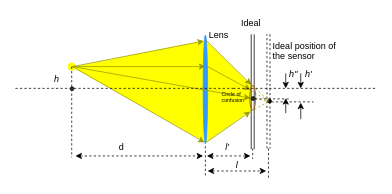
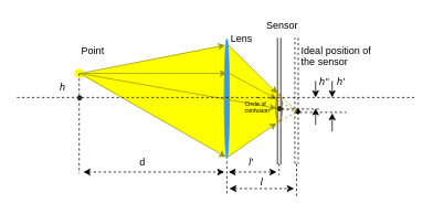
  <mxCell id="0" />
  <mxCell id="1" parent="0" />
  <mxCell id="2" value="" style="rounded=0;whiteSpace=wrap;html=1;strokeColor=#FFFF00;fillColor=#FFFF00;gradientColor=none;fontSize=7;" parent="1" vertex="1"><mxGeometry x="283" y="114" width="50" height="30" as="geometry" /></mxCell>
  <mxCell id="3" value="" style="triangle;whiteSpace=wrap;html=1;strokeColor=#FFFF00;fillColor=#FFFF00;gradientColor=none;" parent="1" vertex="1"><mxGeometry x="273" y="53" width="61" height="121" as="geometry" /></mxCell>
  <mxCell id="4" value="" style="ellipse;whiteSpace=wrap;html=1;strokeColor=#FFFF00;fillColor=#FFFF00;gradientColor=none;" parent="1" vertex="1"><mxGeometry x="90" y="83" width="10" height="10" as="geometry" /></mxCell>
  <mxCell id="5" value="" style="triangle;whiteSpace=wrap;html=1;strokeColor=#FFFF00;fillColor=#FFFF00;gradientColor=none;direction=west;rotation=9;" parent="1" vertex="1"><mxGeometry x="96" y="40" width="167" height="124" as="geometry" /></mxCell>
  <mxCell id="6" value="" style="triangle;whiteSpace=wrap;html=1;strokeColor=#FFFF00;fillColor=#FFFF00;gradientColor=none;direction=north;rotation=30;" parent="1" vertex="1"><mxGeometry x="185" y="52" width="121" height="112" as="geometry" /></mxCell>
  <mxCell id="7" value="" style="endArrow=classic;html=1;shadow=0;strokeColor=#999900;endFill=1;" parent="1" edge="1"><mxGeometry width="50" height="50" relative="1" as="geometry"><mxPoint x="96" y="88" as="sourcePoint" /><mxPoint x="273" y="88" as="targetPoint" /></mxGeometry></mxCell>
  <mxCell id="8" value="" style="triangle;whiteSpace=wrap;html=1;strokeColor=#FFFF00;fillColor=#FFFF00;gradientColor=none;direction=east;rotation=359;" parent="1" vertex="1"><mxGeometry x="273" y="105" width="61" height="83" as="geometry" /></mxCell>
  <mxCell id="9" value="" style="endArrow=classic;html=1;shadow=0;strokeColor=#999900;endFill=1;" parent="1" edge="1"><mxGeometry width="50" height="50" relative="1" as="geometry"><mxPoint x="96" y="88" as="sourcePoint" /><mxPoint x="272" y="189" as="targetPoint" /></mxGeometry></mxCell>
  <mxCell id="10" value="" style="ellipse;whiteSpace=wrap;html=1;strokeColor=#3399FF;fillColor=#3399FF;gradientColor=none;" parent="1" vertex="1"><mxGeometry x="270" y="46" width="6" height="145" as="geometry" /></mxCell>
  <mxCell id="11" value="" style="endArrow=classic;html=1;shadow=0;strokeColor=#999900;endFill=1;" parent="1" edge="1"><mxGeometry width="50" height="50" relative="1" as="geometry"><mxPoint x="276" y="88" as="sourcePoint" /><mxPoint x="333" y="119" as="targetPoint" /></mxGeometry></mxCell>
  <mxCell id="12" value="" style="endArrow=classic;html=1;shadow=0;strokeColor=#999900;endFill=1;" parent="1" edge="1"><mxGeometry width="50" height="50" relative="1" as="geometry"><mxPoint x="96" y="88" as="sourcePoint" /><mxPoint x="333" y="130" as="targetPoint" /></mxGeometry></mxCell>
  <mxCell id="13" value="" style="endArrow=classic;html=1;shadow=0;strokeColor=#999900;endFill=1;" parent="1" edge="1"><mxGeometry width="50" height="50" relative="1" as="geometry"><mxPoint x="274" y="189" as="sourcePoint" /><mxPoint x="333" y="148" as="targetPoint" /></mxGeometry></mxCell>
  <mxCell id="14" value="" style="endArrow=none;dashed=1;html=1;shadow=0;strokeColor=#000000;" parent="1" edge="1"><mxGeometry width="50" height="50" relative="1" as="geometry"><mxPoint x="20" y="117" as="sourcePoint" /><mxPoint x="310" y="117" as="targetPoint" /></mxGeometry></mxCell>
  <mxCell id="15" value="" style="endArrow=classic;html=1;shadow=0;strokeColor=#999900;endFill=1;" parent="1" edge="1"><mxGeometry width="50" height="50" relative="1" as="geometry"><mxPoint x="96" y="88" as="sourcePoint" /><mxPoint x="271" y="54" as="targetPoint" /></mxGeometry></mxCell>
  <mxCell id="16" value="" style="endArrow=classic;html=1;shadow=0;strokeColor=#999900;endFill=1;exitX=0.633;exitY=0.048;exitDx=0;exitDy=0;exitPerimeter=0;" parent="1" source="10" edge="1"><mxGeometry width="50" height="50" relative="1" as="geometry"><mxPoint x="70" y="217" as="sourcePoint" /><mxPoint x="334" y="112" as="targetPoint" /></mxGeometry></mxCell>
  <mxCell id="17" value="" style="shape=link;html=1;shadow=0;startArrow=classic;startFill=1;endArrow=classic;endFill=1;strokeColor=#000000;dashed=1;" parent="1" edge="1"><mxGeometry width="50" height="50" relative="1" as="geometry"><mxPoint x="357" y="45" as="sourcePoint" /><mxPoint x="357" y="197" as="targetPoint" /></mxGeometry></mxCell>
+ <mxCell id="18" value="Point&lt;br&gt;" style="text;html=1;resizable=0;points=[];autosize=1;align=left;verticalAlign=top;spacingTop=-4;" parent="1" vertex="1"><mxGeometry x="96" y="51" width="40" height="20" as="geometry" /></mxCell>
  <mxCell id="19" value="Ideal position of &lt;br&gt;&lt;div style=&quot;text-align: justify&quot;&gt;&lt;span&gt;the sensor&lt;/span&gt;&lt;/div&gt;" style="text;html=1;resizable=0;points=[];autosize=1;align=left;verticalAlign=top;spacingTop=-4;" parent="1" vertex="1"><mxGeometry x="361" y="51" width="100" height="30" as="geometry" /></mxCell>
  <mxCell id="20" value="Lens" style="text;html=1;resizable=0;points=[];autosize=1;align=left;verticalAlign=top;spacingTop=-4;" parent="1" vertex="1"><mxGeometry x="276" y="36" width="40" height="20" as="geometry" /></mxCell>
  <mxCell id="21" value="" style="endArrow=none;dashed=1;html=1;shadow=0;strokeColor=#000000;" parent="1" edge="1"><mxGeometry width="50" height="50" relative="1" as="geometry"><mxPoint x="310" y="117" as="sourcePoint" /><mxPoint x="500" y="117" as="targetPoint" /></mxGeometry></mxCell>
  <mxCell id="22" value="" style="ellipse;whiteSpace=wrap;html=1;aspect=fixed;strokeColor=#000000;fillColor=#000000;gradientColor=none;direction=south;" parent="1" vertex="1"><mxGeometry x="356" y="131.5" width="5" height="5" as="geometry" /></mxCell>
  <mxCell id="23" value="" style="shape=link;html=1;shadow=0;startArrow=openThin;startFill=0;endArrow=openThin;endFill=0;strokeColor=#000000;fontSize=7;" parent="1" edge="1"><mxGeometry width="50" height="50" relative="1" as="geometry"><mxPoint x="336" y="198" as="sourcePoint" /><mxPoint x="336" y="45" as="targetPoint" /></mxGeometry></mxCell>
  <mxCell id="24" value="" style="endArrow=none;dashed=1;html=1;shadow=0;strokeColor=#999900;fontSize=7;" parent="1" edge="1"><mxGeometry width="50" height="50" relative="1" as="geometry"><mxPoint x="335" y="113" as="sourcePoint" /><mxPoint x="358" y="134" as="targetPoint" /></mxGeometry></mxCell>
  <mxCell id="25" value="" style="endArrow=none;dashed=1;html=1;shadow=0;strokeColor=#999900;fontSize=7;exitX=1.009;exitY=0.202;exitDx=0;exitDy=0;exitPerimeter=0;" parent="1" source="2" edge="1"><mxGeometry width="50" height="50" relative="1" as="geometry"><mxPoint x="410" y="177" as="sourcePoint" /><mxPoint x="358" y="134" as="targetPoint" /></mxGeometry></mxCell>
  <mxCell id="26" value="" style="endArrow=none;dashed=1;html=1;shadow=0;strokeColor=#999900;fontSize=7;" parent="1" edge="1"><mxGeometry width="50" height="50" relative="1" as="geometry"><mxPoint x="333" y="148" as="sourcePoint" /><mxPoint x="358" y="134" as="targetPoint" /></mxGeometry></mxCell>
  <mxCell id="27" value="" style="endArrow=none;dashed=1;html=1;shadow=0;strokeColor=#999900;fontSize=7;" parent="1" edge="1"><mxGeometry width="50" height="50" relative="1" as="geometry"><mxPoint x="333" y="130" as="sourcePoint" /><mxPoint x="358" y="134" as="targetPoint" /></mxGeometry></mxCell>
  <mxCell id="28" value="" style="ellipse;whiteSpace=wrap;html=1;strokeColor=#994C00;fillColor=none;gradientColor=none;fontSize=7;" parent="1" vertex="1"><mxGeometry x="332" y="113" width="8" height="33" as="geometry" /></mxCell>
  <mxCell id="29" value="&lt;div style=&quot;text-align: justify&quot;&gt;&lt;span&gt;Circle of&lt;/span&gt;&lt;/div&gt;&lt;div style=&quot;text-align: justify&quot;&gt;&lt;span&gt;confusion&lt;/span&gt;&lt;/div&gt;" style="text;html=1;resizable=0;points=[];autosize=1;align=left;verticalAlign=top;spacingTop=-4;fontSize=7;" parent="1" vertex="1"><mxGeometry x="293" y="118.5" width="50" height="20" as="geometry" /></mxCell>
- <mxCell id="30" value="Ideal&lt;br style=&quot;font-size: 12px;&quot;&gt;" style="text;html=1;resizable=0;points=[];autosize=1;align=left;verticalAlign=top;spacingTop=-4;fontSize=12;" parent="1" vertex="1"><mxGeometry x="318.5" y="20" width="40" height="16" as="geometry" /></mxCell>
+ <mxCell id="30" value="Sensor&lt;br style=&quot;font-size: 12px;&quot;&gt;" style="text;html=1;resizable=0;points=[];autosize=1;align=left;verticalAlign=top;spacingTop=-4;fontSize=12;" parent="1" vertex="1"><mxGeometry x="318.5" y="20" width="40" height="16" as="geometry" /></mxCell>
  <mxCell id="31" value="" style="endArrow=none;dashed=1;html=1;" edge="1" parent="1"><mxGeometry width="50" height="50" relative="1" as="geometry"><mxPoint x="95" y="88" as="sourcePoint" /><mxPoint x="95" y="209" as="targetPoint" /></mxGeometry></mxCell>
  <mxCell id="32" value="" style="endArrow=none;dashed=1;html=1;" edge="1" parent="1"><mxGeometry width="50" height="50" relative="1" as="geometry"><mxPoint x="273" y="194" as="sourcePoint" /><mxPoint x="273" y="236" as="targetPoint" /></mxGeometry></mxCell>
  <mxCell id="33" value="" style="endArrow=none;dashed=1;html=1;" edge="1" parent="1"><mxGeometry width="50" height="50" relative="1" as="geometry"><mxPoint x="357" y="197" as="sourcePoint" /><mxPoint x="357" y="236" as="targetPoint" /></mxGeometry></mxCell>
  <mxCell id="34" value="h" style="text;html=1;resizable=0;points=[];autosize=1;align=left;verticalAlign=top;spacingTop=-4;fontStyle=2" vertex="1" parent="1"><mxGeometry x="70" y="95" width="20" height="20" as="geometry" /></mxCell>
  <mxCell id="35" value="" style="endArrow=classic;dashed=1;html=1;endFill=1;startArrow=classic;startFill=1;" edge="1" parent="1"><mxGeometry width="50" height="50" relative="1" as="geometry"><mxPoint x="100" y="207" as="sourcePoint" /><mxPoint x="270" y="207" as="targetPoint" /></mxGeometry></mxCell>
- <mxCell id="36" value="d" style="text;html=1;resizable=0;points=[];autosize=1;align=left;verticalAlign=top;spacingTop=-4;" vertex="1" parent="1"><mxGeometry x="156" y="186" width="20" height="20" as="geometry" /></mxCell>
+ <mxCell id="36" value="d" style="text;html=1;resizable=0;points=[];autosize=1;align=left;verticalAlign=top;spacingTop=-4;" vertex="1" parent="1"><mxGeometry x="166" y="186" width="20" height="20" as="geometry" /></mxCell>
  <mxCell id="37" value="" style="endArrow=none;dashed=1;html=1;" edge="1" parent="1"><mxGeometry width="50" height="50" relative="1" as="geometry"><mxPoint x="336" y="197" as="sourcePoint" /><mxPoint x="336" y="211" as="targetPoint" /></mxGeometry></mxCell>
  <mxCell id="38" value="" style="endArrow=classic;dashed=1;html=1;endFill=1;startArrow=classic;startFill=1;" edge="1" parent="1"><mxGeometry width="50" height="50" relative="1" as="geometry"><mxPoint x="275" y="207" as="sourcePoint" /><mxPoint x="333" y="207" as="targetPoint" /></mxGeometry></mxCell>
  <mxCell id="39" value="&lt;i&gt;l'&lt;/i&gt;" style="text;html=1;resizable=0;points=[];autosize=1;align=left;verticalAlign=top;spacingTop=-4;" vertex="1" parent="1"><mxGeometry x="298" y="186" width="20" height="20" as="geometry" /></mxCell>
  <mxCell id="40" value="" style="endArrow=classic;dashed=1;html=1;endFill=1;startArrow=classic;startFill=1;" edge="1" parent="1"><mxGeometry width="50" height="50" relative="1" as="geometry"><mxPoint x="276" y="227" as="sourcePoint" /><mxPoint x="354" y="227" as="targetPoint" /></mxGeometry></mxCell>
  <mxCell id="41" value="&lt;i&gt;l&lt;/i&gt;" style="text;html=1;resizable=0;points=[];autosize=1;align=left;verticalAlign=top;spacingTop=-4;" vertex="1" parent="1"><mxGeometry x="312" y="209" width="20" height="20" as="geometry" /></mxCell>
  <mxCell id="42" value="" style="endArrow=none;dashed=1;html=1;" edge="1" parent="1"><mxGeometry width="50" height="50" relative="1" as="geometry"><mxPoint x="339" y="131" as="sourcePoint" /><mxPoint x="387" y="131" as="targetPoint" /></mxGeometry></mxCell>
  <mxCell id="43" value="" style="ellipse;whiteSpace=wrap;html=1;aspect=fixed;fillColor=#333333;" vertex="1" parent="1"><mxGeometry x="334" y="128" width="5" height="5" as="geometry" /></mxCell>
  <mxCell id="44" value="" style="endArrow=none;dashed=1;html=1;" edge="1" parent="1"><mxGeometry width="50" height="50" relative="1" as="geometry"><mxPoint x="361" y="135" as="sourcePoint" /><mxPoint x="417" y="135" as="targetPoint" /></mxGeometry></mxCell>
  <mxCell id="45" value="" style="endArrow=none;html=1;startArrow=classic;startFill=1;" edge="1" parent="1"><mxGeometry width="50" height="50" relative="1" as="geometry"><mxPoint x="380" y="130" as="sourcePoint" /><mxPoint x="380" y="150" as="targetPoint" /></mxGeometry></mxCell>
  <mxCell id="46" value="" style="endArrow=classic;html=1;endFill=1;" edge="1" parent="1"><mxGeometry width="50" height="50" relative="1" as="geometry"><mxPoint x="380" y="97" as="sourcePoint" /><mxPoint x="380" y="117" as="targetPoint" /></mxGeometry></mxCell>
  <mxCell id="47" value="&lt;i&gt;h''&lt;/i&gt;" style="text;html=1;resizable=0;points=[];autosize=1;align=left;verticalAlign=top;spacingTop=-4;" vertex="1" parent="1"><mxGeometry x="383" y="88" width="30" height="20" as="geometry" /></mxCell>
  <mxCell id="48" value="" style="endArrow=none;html=1;startArrow=classic;startFill=1;" edge="1" parent="1"><mxGeometry width="50" height="50" relative="1" as="geometry"><mxPoint x="400" y="136" as="sourcePoint" /><mxPoint x="400" y="158" as="targetPoint" /></mxGeometry></mxCell>
  <mxCell id="49" value="" style="endArrow=classic;html=1;endFill=1;" edge="1" parent="1"><mxGeometry width="50" height="50" relative="1" as="geometry"><mxPoint x="400" y="97" as="sourcePoint" /><mxPoint x="400" y="117" as="targetPoint" /></mxGeometry></mxCell>
  <mxCell id="50" value="&lt;i&gt;h'&lt;/i&gt;" style="text;html=1;resizable=0;points=[];autosize=1;align=left;verticalAlign=top;spacingTop=-4;" vertex="1" parent="1"><mxGeometry x="404" y="89" width="20" height="20" as="geometry" /></mxCell>
  <mxCell id="51" value="" style="ellipse;whiteSpace=wrap;html=1;aspect=fixed;fillColor=#333333;" vertex="1" parent="1"><mxGeometry x="93" y="115" width="5" height="5" as="geometry" /></mxCell>
